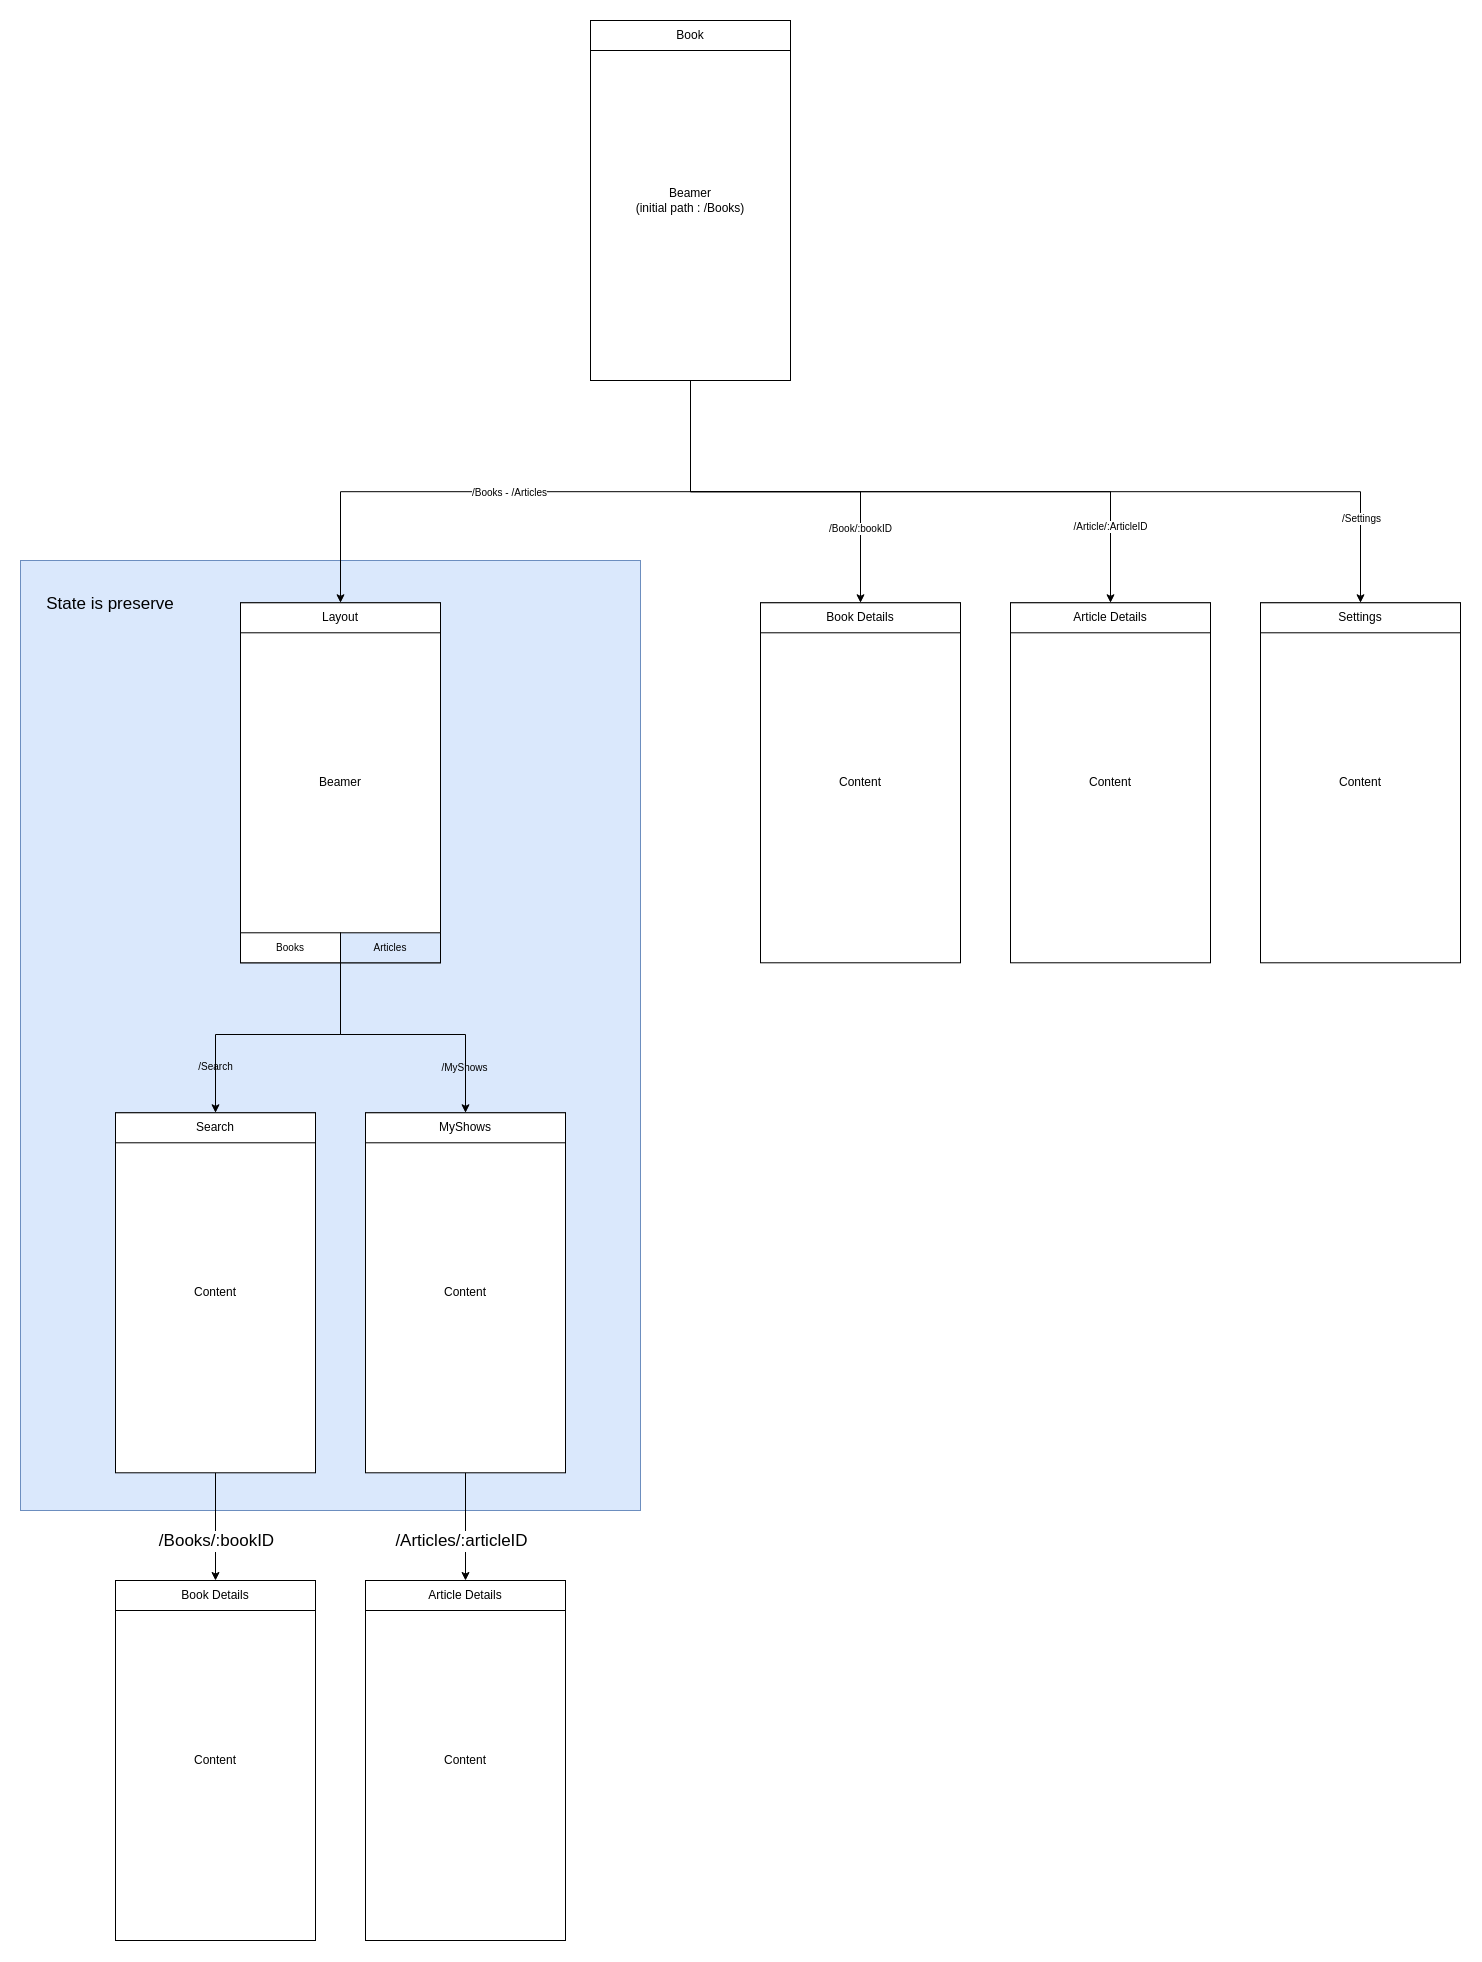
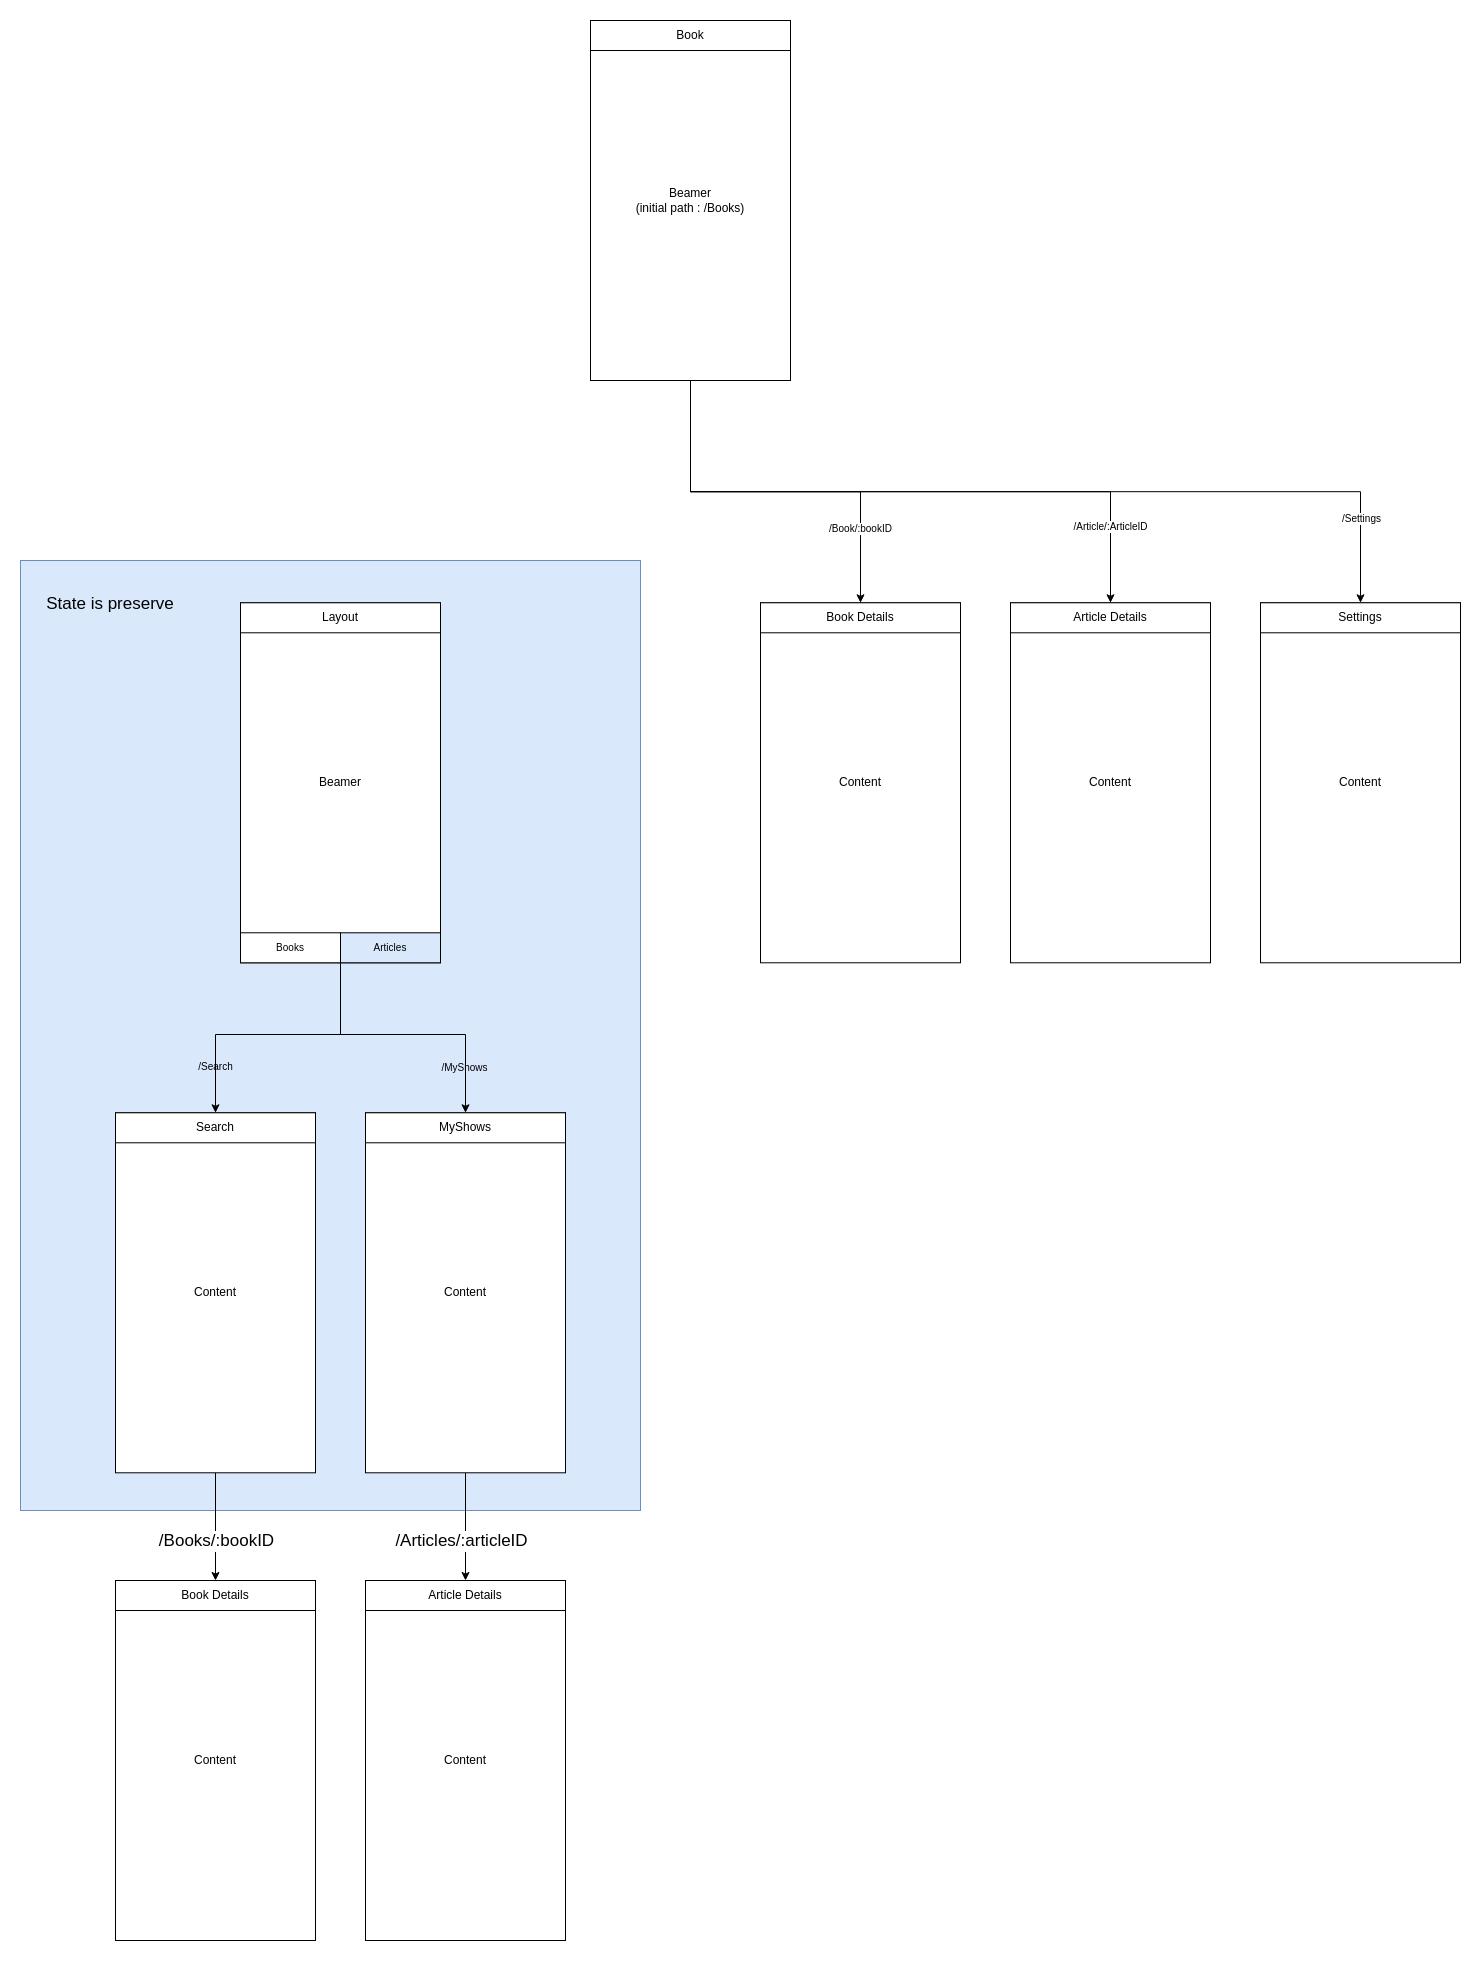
  <mxCell id="0" />
  <mxCell id="1" parent="0" />
  <mxCell id="2" value="" style="rounded=0;whiteSpace=wrap;html=1;fontSize=10;fillColor=#dae8fc;strokeColor=#6c8ebf;" parent="1" vertex="1"><mxGeometry x="20" y="560" width="620" height="950" as="geometry" /></mxCell>
  <mxCell id="3" style="edgeStyle=orthogonalEdgeStyle;rounded=0;orthogonalLoop=1;jettySize=auto;html=1;exitX=0.5;exitY=1;exitDx=0;exitDy=0;entryX=0.5;entryY=0;entryDx=0;entryDy=0;" edge="1" parent="1" source="4" target="33"><mxGeometry relative="1" as="geometry" /></mxCell>
  <mxCell id="4" value="Content" style="rounded=0;whiteSpace=wrap;html=1;" parent="1" vertex="1"><mxGeometry x="115" y="1112.29" width="200" height="360" as="geometry" /></mxCell>
  <mxCell id="5" value="Search" style="rounded=0;whiteSpace=wrap;html=1;" parent="1" vertex="1"><mxGeometry x="115" y="1112.29" width="200" height="30" as="geometry" /></mxCell>
  <mxCell id="6" style="edgeStyle=orthogonalEdgeStyle;rounded=0;orthogonalLoop=1;jettySize=auto;html=1;exitX=0.5;exitY=1;exitDx=0;exitDy=0;entryX=0.5;entryY=0;entryDx=0;entryDy=0;" edge="1" parent="1" source="7" target="36"><mxGeometry relative="1" as="geometry" /></mxCell>
  <mxCell id="7" value="Content" style="rounded=0;whiteSpace=wrap;html=1;" parent="1" vertex="1"><mxGeometry x="365" y="1112.29" width="200" height="360" as="geometry" /></mxCell>
  <mxCell id="8" value="MyShows" style="rounded=0;whiteSpace=wrap;html=1;" parent="1" vertex="1"><mxGeometry x="365" y="1112.29" width="200" height="30" as="geometry" /></mxCell>
  <mxCell id="9" value="Beamer" style="rounded=0;whiteSpace=wrap;html=1;" parent="1" vertex="1"><mxGeometry x="240" y="602.29" width="200" height="360" as="geometry" /></mxCell>
  <mxCell id="10" value="Layout" style="rounded=0;whiteSpace=wrap;html=1;" parent="1" vertex="1"><mxGeometry x="240" y="602.29" width="200" height="30" as="geometry" /></mxCell>
  <mxCell id="11" value="&lt;font style=&quot;font-size: 10px;&quot;&gt;Books&lt;/font&gt;" style="rounded=0;whiteSpace=wrap;html=1;" parent="1" vertex="1"><mxGeometry x="240" y="932.29" width="100" height="30" as="geometry" /></mxCell>
  <mxCell id="12" style="edgeStyle=orthogonalEdgeStyle;rounded=0;orthogonalLoop=1;jettySize=auto;html=1;exitX=1;exitY=1;exitDx=0;exitDy=0;entryX=0.5;entryY=0;entryDx=0;entryDy=0;fontSize=10;" parent="1" target="5" edge="1"><mxGeometry relative="1" as="geometry"><mxPoint x="340" y="962.29" as="sourcePoint" /><Array as="points"><mxPoint x="340" y="1034" /><mxPoint x="215" y="1034" /></Array></mxGeometry></mxCell>
  <mxCell id="13" value="/Search" style="edgeLabel;html=1;align=center;verticalAlign=middle;resizable=0;points=[];fontSize=10;labelBackgroundColor=none;" parent="12" vertex="1" connectable="0"><mxGeometry x="0.657" y="-1" relative="1" as="geometry"><mxPoint as="offset" /></mxGeometry></mxCell>
  <mxCell id="14" style="edgeStyle=orthogonalEdgeStyle;rounded=0;orthogonalLoop=1;jettySize=auto;html=1;exitX=0;exitY=1;exitDx=0;exitDy=0;entryX=0.5;entryY=0;entryDx=0;entryDy=0;fontSize=10;" parent="1" source="16" target="8" edge="1"><mxGeometry relative="1" as="geometry"><Array as="points"><mxPoint x="340" y="1034" /><mxPoint x="465" y="1034" /></Array></mxGeometry></mxCell>
  <mxCell id="15" value="/MyShows" style="edgeLabel;html=1;align=center;verticalAlign=middle;resizable=0;points=[];fontSize=10;labelBackgroundColor=none;" parent="14" vertex="1" connectable="0"><mxGeometry x="0.664" y="-2" relative="1" as="geometry"><mxPoint as="offset" /></mxGeometry></mxCell>
  <mxCell id="16" value="&lt;font style=&quot;font-size: 10px;&quot;&gt;Articles&lt;/font&gt;" style="rounded=0;whiteSpace=wrap;html=1;fillColor=#dae8fc;" parent="1" vertex="1"><mxGeometry x="340" y="932.29" width="100" height="30" as="geometry" /></mxCell>
- <mxCell id="17" style="edgeStyle=orthogonalEdgeStyle;rounded=0;orthogonalLoop=1;jettySize=auto;html=1;exitX=0.5;exitY=1;exitDx=0;exitDy=0;entryX=0.5;entryY=0;entryDx=0;entryDy=0;fontSize=10;" parent="1" source="24" target="10" edge="1"><mxGeometry relative="1" as="geometry" /></mxCell>
- <mxCell id="18" value="/Books - /Articles" style="edgeLabel;html=1;align=center;verticalAlign=middle;resizable=0;points=[];fontSize=10;" parent="17" vertex="1" connectable="0"><mxGeometry x="0.023" relative="1" as="geometry"><mxPoint as="offset" /></mxGeometry></mxCell>
  <mxCell id="19" style="edgeStyle=orthogonalEdgeStyle;rounded=0;orthogonalLoop=1;jettySize=auto;html=1;exitX=0.5;exitY=1;exitDx=0;exitDy=0;entryX=0.5;entryY=0;entryDx=0;entryDy=0;fontSize=10;" parent="1" source="24" target="26" edge="1"><mxGeometry relative="1" as="geometry" /></mxCell>
  <mxCell id="20" value="/Book/:bookID" style="edgeLabel;html=1;align=center;verticalAlign=middle;resizable=0;points=[];fontSize=10;" parent="19" vertex="1" connectable="0"><mxGeometry x="0.213" y="1" relative="1" as="geometry"><mxPoint x="43" y="37" as="offset" /></mxGeometry></mxCell>
  <mxCell id="21" style="edgeStyle=orthogonalEdgeStyle;rounded=0;orthogonalLoop=1;jettySize=auto;html=1;exitX=0.5;exitY=1;exitDx=0;exitDy=0;entryX=0.5;entryY=0;entryDx=0;entryDy=0;fontSize=10;" parent="1" source="24" target="28" edge="1"><mxGeometry relative="1" as="geometry" /></mxCell>
  <mxCell id="22" value="/Settings" style="edgeLabel;html=1;align=center;verticalAlign=middle;resizable=0;points=[];fontSize=10;" parent="21" vertex="1" connectable="0"><mxGeometry x="0.91" relative="1" as="geometry"><mxPoint y="-45" as="offset" /></mxGeometry></mxCell>
  <mxCell id="23" style="edgeStyle=orthogonalEdgeStyle;rounded=0;orthogonalLoop=1;jettySize=auto;html=1;exitX=0.5;exitY=1;exitDx=0;exitDy=0;entryX=0.5;entryY=0;entryDx=0;entryDy=0;" edge="1" parent="1" source="24" target="39"><mxGeometry relative="1" as="geometry" /></mxCell>
  <mxCell id="24" value="Beamer&lt;br&gt;(initial path : /Books)" style="rounded=0;whiteSpace=wrap;html=1;" parent="1" vertex="1"><mxGeometry x="590" y="20" width="200" height="360" as="geometry" /></mxCell>
  <mxCell id="25" value="Content" style="rounded=0;whiteSpace=wrap;html=1;" parent="1" vertex="1"><mxGeometry x="760" y="602.29" width="200" height="360" as="geometry" /></mxCell>
  <mxCell id="26" value="Book Details" style="rounded=0;whiteSpace=wrap;html=1;" parent="1" vertex="1"><mxGeometry x="760" y="602.29" width="200" height="30" as="geometry" /></mxCell>
  <mxCell id="27" value="Content" style="rounded=0;whiteSpace=wrap;html=1;" parent="1" vertex="1"><mxGeometry x="1260" y="602.29" width="200" height="360" as="geometry" /></mxCell>
  <mxCell id="28" value="Settings" style="rounded=0;whiteSpace=wrap;html=1;" parent="1" vertex="1"><mxGeometry x="1260" y="602.29" width="200" height="30" as="geometry" /></mxCell>
  <mxCell id="29" value="&lt;font style=&quot;font-size: 17px;&quot;&gt;State is preserve&lt;/font&gt;" style="text;html=1;strokeColor=none;fillColor=none;align=center;verticalAlign=middle;whiteSpace=wrap;rounded=0;fontSize=10;" parent="1" vertex="1"><mxGeometry x="30" y="584" width="160" height="40" as="geometry" /></mxCell>
  <mxCell id="30" value="Book" style="rounded=0;whiteSpace=wrap;html=1;" parent="1" vertex="1"><mxGeometry x="590" y="20" width="200" height="30" as="geometry" /></mxCell>
  <mxCell id="31" value="/Books/:bookID" style="edgeLabel;html=1;align=center;verticalAlign=middle;resizable=0;points=[];fontSize=17;" vertex="1" connectable="0" parent="1"><mxGeometry x="215" y="1540.004" as="geometry" /></mxCell>
  <mxCell id="32" value="Content" style="rounded=0;whiteSpace=wrap;html=1;" vertex="1" parent="1"><mxGeometry x="115" y="1580" width="200" height="360" as="geometry" /></mxCell>
  <mxCell id="33" value="Book Details" style="rounded=0;whiteSpace=wrap;html=1;" vertex="1" parent="1"><mxGeometry x="115" y="1580" width="200" height="30" as="geometry" /></mxCell>
  <mxCell id="34" value="/Articles/:articleID" style="edgeLabel;html=1;align=center;verticalAlign=middle;resizable=0;points=[];fontSize=17;" vertex="1" connectable="0" parent="1"><mxGeometry x="460" y="1540.004" as="geometry" /></mxCell>
  <mxCell id="35" value="Content" style="rounded=0;whiteSpace=wrap;html=1;" vertex="1" parent="1"><mxGeometry x="365" y="1580" width="200" height="360" as="geometry" /></mxCell>
  <mxCell id="36" value="Article Details" style="rounded=0;whiteSpace=wrap;html=1;" vertex="1" parent="1"><mxGeometry x="365" y="1580" width="200" height="30" as="geometry" /></mxCell>
  <mxCell id="37" value="/Article/:ArticleID" style="edgeLabel;html=1;align=center;verticalAlign=middle;resizable=0;points=[];fontSize=10;" vertex="1" connectable="0" parent="1"><mxGeometry x="1109.8" y="527.2" as="geometry"><mxPoint y="-2" as="offset" /></mxGeometry></mxCell>
  <mxCell id="38" value="Content" style="rounded=0;whiteSpace=wrap;html=1;" vertex="1" parent="1"><mxGeometry x="1010" y="602.29" width="200" height="360" as="geometry" /></mxCell>
  <mxCell id="39" value="Article Details" style="rounded=0;whiteSpace=wrap;html=1;" vertex="1" parent="1"><mxGeometry x="1010" y="602.29" width="200" height="30" as="geometry" /></mxCell>
